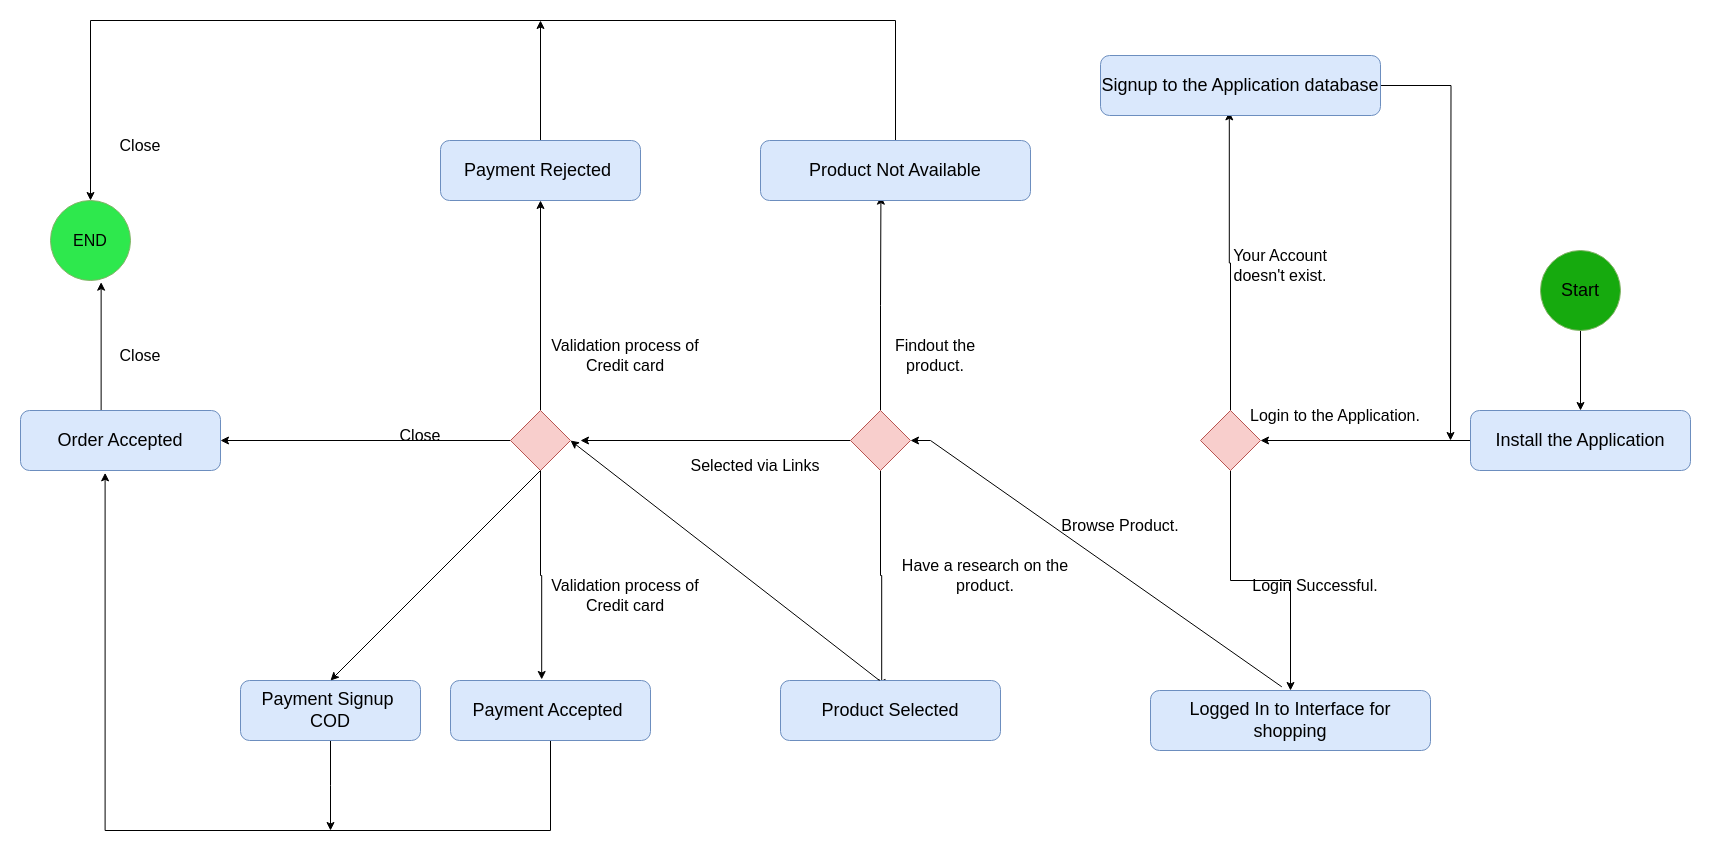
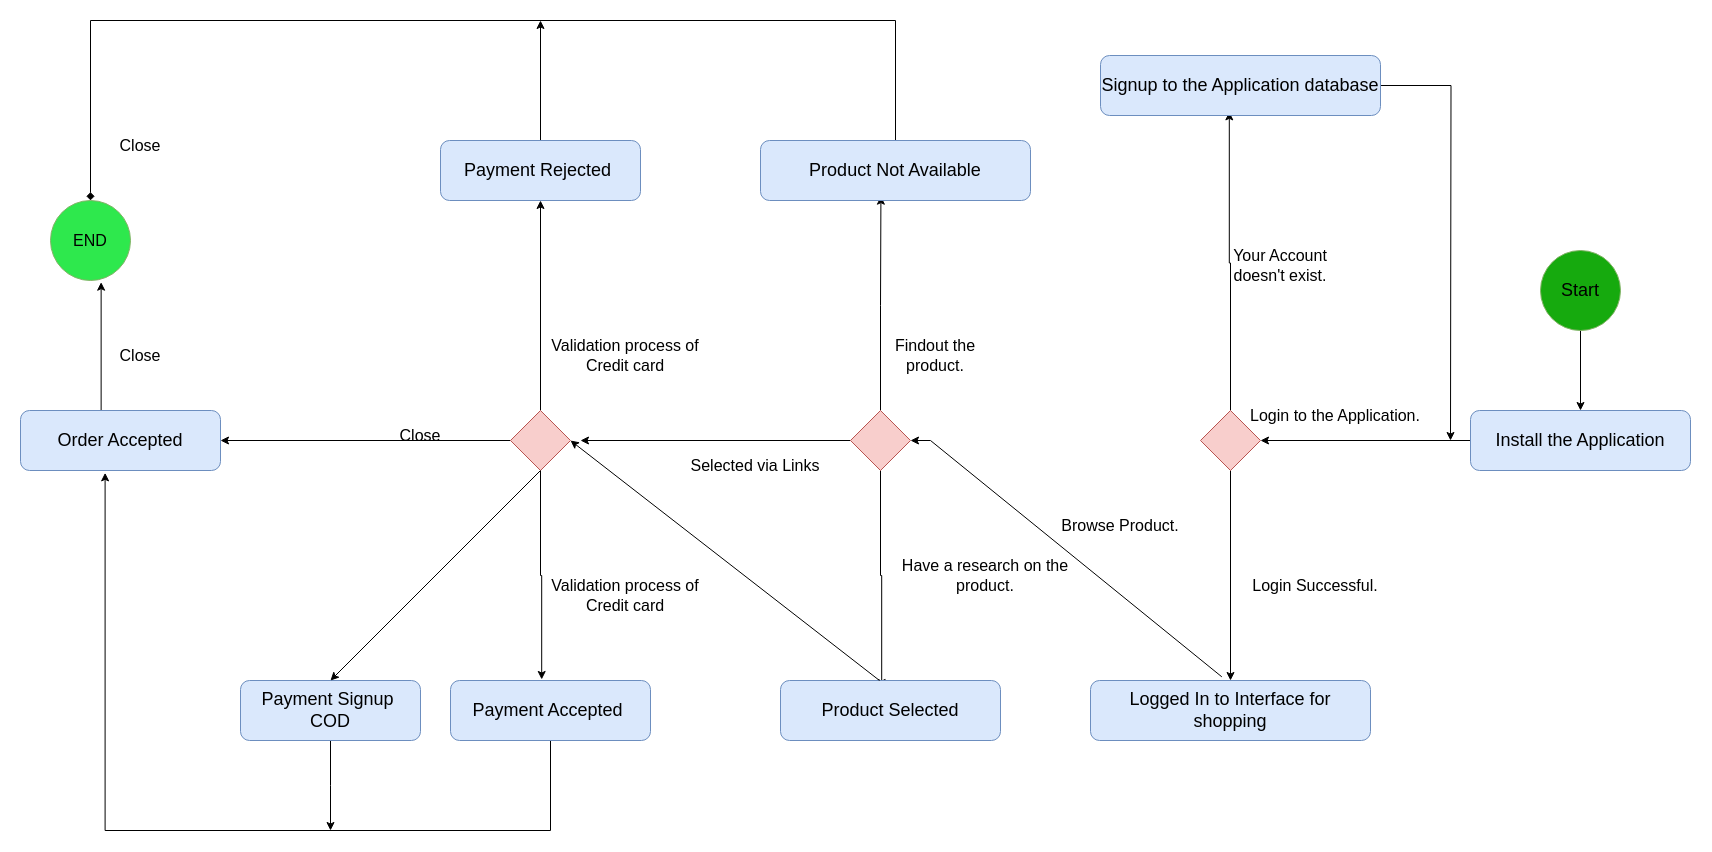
  <mxCell id="0" />
  <mxCell id="1" parent="0" />
  <mxCell id="2" style="edgeStyle=orthogonalEdgeStyle;rounded=0;orthogonalLoop=1;jettySize=auto;html=1;entryX=0.5;entryY=0;entryDx=0;entryDy=0;" edge="1" parent="1" source="3" target="5"><mxGeometry relative="1" as="geometry" /></mxCell>
  <mxCell id="3" value="&lt;font style=&quot;font-size: 18px;&quot;&gt;Start&lt;/font&gt;" style="ellipse;whiteSpace=wrap;html=1;aspect=fixed;fillColor=#16aa0e;strokeColor=#82b366;" vertex="1" parent="1"><mxGeometry x="1540" y="250" width="80" height="80" as="geometry" /></mxCell>
  <mxCell id="4" style="edgeStyle=orthogonalEdgeStyle;rounded=0;orthogonalLoop=1;jettySize=auto;html=1;entryX=1;entryY=0.5;entryDx=0;entryDy=0;" edge="1" parent="1" source="5" target="8"><mxGeometry relative="1" as="geometry" /></mxCell>
  <mxCell id="5" value="&lt;font style=&quot;font-size: 18px;&quot;&gt;Install the Application&lt;/font&gt;" style="rounded=1;whiteSpace=wrap;html=1;fillColor=#dae8fc;strokeColor=#6c8ebf;" vertex="1" parent="1"><mxGeometry x="1470" y="410" width="220" height="60" as="geometry" /></mxCell>
  <mxCell id="6" style="edgeStyle=orthogonalEdgeStyle;rounded=0;orthogonalLoop=1;jettySize=auto;html=1;" edge="1" parent="1" source="8" target="10"><mxGeometry relative="1" as="geometry" /></mxCell>
  <mxCell id="7" style="edgeStyle=orthogonalEdgeStyle;rounded=0;orthogonalLoop=1;jettySize=auto;html=1;entryX=0.46;entryY=0.939;entryDx=0;entryDy=0;entryPerimeter=0;" edge="1" parent="1" source="8" target="12"><mxGeometry relative="1" as="geometry" /></mxCell>
  <mxCell id="8" value="" style="rhombus;whiteSpace=wrap;html=1;fillColor=#f8cecc;strokeColor=#b85450;" vertex="1" parent="1"><mxGeometry x="1200" y="410" width="60" height="60" as="geometry" /></mxCell>
  <mxCell id="9" value="&lt;font style=&quot;font-size: 16px;&quot;&gt;Login to the Application.&lt;/font&gt;" style="text;html=1;strokeColor=none;fillColor=none;align=center;verticalAlign=middle;whiteSpace=wrap;rounded=0;" vertex="1" parent="1"><mxGeometry x="1240" y="400" width="190" height="30" as="geometry" /></mxCell>
- <mxCell id="10" value="&lt;font style=&quot;font-size: 18px;&quot;&gt;Logged In to Interface for shopping&lt;/font&gt;" style="rounded=1;whiteSpace=wrap;html=1;fillColor=#dae8fc;strokeColor=#6c8ebf;" vertex="1" parent="1"><mxGeometry x="1150" y="690" width="280" height="60" as="geometry" /></mxCell>
+ <mxCell id="10" value="&lt;font style=&quot;font-size: 18px;&quot;&gt;Logged In to Interface for shopping&lt;/font&gt;" style="rounded=1;whiteSpace=wrap;html=1;fillColor=#dae8fc;strokeColor=#6c8ebf;" vertex="1" parent="1"><mxGeometry x="1090" y="680" width="280" height="60" as="geometry" /></mxCell>
  <mxCell id="11" style="edgeStyle=orthogonalEdgeStyle;rounded=0;orthogonalLoop=1;jettySize=auto;html=1;" edge="1" parent="1" source="12"><mxGeometry relative="1" as="geometry"><mxPoint x="1450" y="440" as="targetPoint" /></mxGeometry></mxCell>
  <mxCell id="12" value="&lt;font style=&quot;font-size: 18px;&quot;&gt;Signup to the Application database&lt;/font&gt;" style="rounded=1;whiteSpace=wrap;html=1;fillColor=#dae8fc;strokeColor=#6c8ebf;" vertex="1" parent="1"><mxGeometry x="1100" y="55" width="280" height="60" as="geometry" /></mxCell>
  <mxCell id="13" value="&lt;font style=&quot;font-size: 16px;&quot;&gt;Login Successful.&lt;/font&gt;" style="text;html=1;strokeColor=none;fillColor=none;align=center;verticalAlign=middle;whiteSpace=wrap;rounded=0;" vertex="1" parent="1"><mxGeometry x="1240" y="570" width="150" height="30" as="geometry" /></mxCell>
  <mxCell id="14" value="&lt;font style=&quot;font-size: 16px;&quot;&gt;Your Account doesn't exist.&lt;/font&gt;" style="text;html=1;strokeColor=none;fillColor=none;align=center;verticalAlign=middle;whiteSpace=wrap;rounded=0;rotation=0;" vertex="1" parent="1"><mxGeometry x="1205" y="250" width="150" height="30" as="geometry" /></mxCell>
  <mxCell id="15" style="edgeStyle=orthogonalEdgeStyle;rounded=0;orthogonalLoop=1;jettySize=auto;html=1;entryX=0.46;entryY=0.117;entryDx=0;entryDy=0;entryPerimeter=0;" edge="1" parent="1" source="18" target="21"><mxGeometry relative="1" as="geometry" /></mxCell>
  <mxCell id="16" style="edgeStyle=orthogonalEdgeStyle;rounded=0;orthogonalLoop=1;jettySize=auto;html=1;entryX=0.446;entryY=0.928;entryDx=0;entryDy=0;entryPerimeter=0;" edge="1" parent="1" source="18" target="23"><mxGeometry relative="1" as="geometry" /></mxCell>
  <mxCell id="17" style="edgeStyle=orthogonalEdgeStyle;rounded=0;orthogonalLoop=1;jettySize=auto;html=1;" edge="1" parent="1" source="18"><mxGeometry relative="1" as="geometry"><mxPoint x="580" y="440" as="targetPoint" /></mxGeometry></mxCell>
  <mxCell id="18" value="" style="rhombus;whiteSpace=wrap;html=1;fillColor=#f8cecc;strokeColor=#b85450;" vertex="1" parent="1"><mxGeometry x="850" y="410" width="60" height="60" as="geometry" /></mxCell>
  <mxCell id="19" value="" style="endArrow=classic;html=1;rounded=0;exitX=0.469;exitY=-0.061;exitDx=0;exitDy=0;exitPerimeter=0;entryX=1;entryY=0.5;entryDx=0;entryDy=0;" edge="1" parent="1" source="10" target="18"><mxGeometry width="50" height="50" relative="1" as="geometry"><mxPoint x="1140" y="470" as="sourcePoint" /><mxPoint y="450" as="targetPoint" x="930" /><Array as="points"><mxPoint y="440" x="930" /></Array></mxGeometry></mxCell>
  <mxCell id="20" value="&lt;font style=&quot;font-size: 16px;&quot;&gt;Browse Product.&lt;/font&gt;" style="text;html=1;strokeColor=none;fillColor=none;align=center;verticalAlign=middle;whiteSpace=wrap;rounded=0;" vertex="1" parent="1"><mxGeometry x="1030" y="510" width="180" height="30" as="geometry" /></mxCell>
  <mxCell id="21" value="&lt;font style=&quot;font-size: 18px;&quot;&gt;Product Selected&lt;/font&gt;" style="rounded=1;whiteSpace=wrap;html=1;fillColor=#dae8fc;strokeColor=#6c8ebf;" vertex="1" parent="1"><mxGeometry x="780" y="680" width="220" height="60" as="geometry" /></mxCell>
- <mxCell id="22" style="edgeStyle=orthogonalEdgeStyle;rounded=0;orthogonalLoop=1;jettySize=auto;html=1;entryX=0.5;entryY=0;entryDx=0;entryDy=0;" edge="1" parent="1" source="23" target="24"><mxGeometry relative="1" as="geometry"><Array as="points"><mxPoint x="895" y="20" /><mxPoint x="90" y="20" /></Array></mxGeometry></mxCell>
+ <mxCell id="22" style="edgeStyle=orthogonalEdgeStyle;rounded=0;orthogonalLoop=1;jettySize=auto;html=1;entryX=0.5;entryY=0;entryDx=0;entryDy=0;endArrow=diamond;" edge="1" parent="1" source="23" target="24"><mxGeometry relative="1" as="geometry"><Array as="points"><mxPoint x="895" y="20" /><mxPoint x="90" y="20" /></Array></mxGeometry></mxCell>
  <mxCell id="23" value="&lt;font style=&quot;font-size: 18px;&quot;&gt;Product Not Available&lt;/font&gt;" style="rounded=1;whiteSpace=wrap;html=1;fillColor=#dae8fc;strokeColor=#6c8ebf;" vertex="1" parent="1"><mxGeometry x="760" y="140" width="270" height="60" as="geometry" /></mxCell>
  <mxCell id="24" value="&lt;font style=&quot;font-size: 16px;&quot;&gt;END&lt;/font&gt;" style="ellipse;whiteSpace=wrap;html=1;aspect=fixed;fillColor=#2EE84D;strokeColor=#82b366;" vertex="1" parent="1"><mxGeometry x="50" y="200" width="80" height="80" as="geometry" /></mxCell>
  <mxCell id="25" value="&lt;font style=&quot;font-size: 16px;&quot;&gt;Have a research on the product.&lt;/font&gt;" style="text;html=1;strokeColor=none;fillColor=none;align=center;verticalAlign=middle;whiteSpace=wrap;rounded=0;" vertex="1" parent="1"><mxGeometry x="900" y="560" width="170" height="30" as="geometry" /></mxCell>
  <mxCell id="26" value="&lt;font style=&quot;font-size: 16px;&quot;&gt;Findout the product.&lt;/font&gt;" style="text;html=1;strokeColor=none;fillColor=none;align=center;verticalAlign=middle;whiteSpace=wrap;rounded=0;" vertex="1" parent="1"><mxGeometry x="870" y="340" width="130" height="30" as="geometry" /></mxCell>
  <mxCell id="27" style="edgeStyle=orthogonalEdgeStyle;rounded=0;orthogonalLoop=1;jettySize=auto;html=1;entryX=0.456;entryY=-0.017;entryDx=0;entryDy=0;entryPerimeter=0;" edge="1" parent="1" source="30" target="34"><mxGeometry relative="1" as="geometry" /></mxCell>
  <mxCell id="28" style="edgeStyle=orthogonalEdgeStyle;rounded=0;orthogonalLoop=1;jettySize=auto;html=1;entryX=0.5;entryY=1;entryDx=0;entryDy=0;" edge="1" parent="1" source="30" target="39"><mxGeometry relative="1" as="geometry" /></mxCell>
  <mxCell id="29" style="edgeStyle=orthogonalEdgeStyle;rounded=0;orthogonalLoop=1;jettySize=auto;html=1;" edge="1" parent="1" source="30" target="43"><mxGeometry relative="1" as="geometry" /></mxCell>
  <mxCell id="30" value="" style="rhombus;whiteSpace=wrap;html=1;fillColor=#f8cecc;strokeColor=#b85450;" vertex="1" parent="1"><mxGeometry x="510" y="410" width="60" height="60" as="geometry" /></mxCell>
  <mxCell id="31" value="" style="endArrow=classic;html=1;rounded=0;" edge="1" parent="1"><mxGeometry width="50" height="50" relative="1" as="geometry"><mxPoint x="879" y="680" as="sourcePoint" /><mxPoint x="570" y="440" as="targetPoint" /></mxGeometry></mxCell>
  <mxCell id="32" value="&lt;font style=&quot;font-size: 16px;&quot;&gt;Selected via Links&lt;/font&gt;" style="text;html=1;strokeColor=none;fillColor=none;align=center;verticalAlign=middle;whiteSpace=wrap;rounded=0;" vertex="1" parent="1"><mxGeometry x="680" y="450" width="150" height="30" as="geometry" /></mxCell>
  <mxCell id="33" style="edgeStyle=orthogonalEdgeStyle;rounded=0;orthogonalLoop=1;jettySize=auto;html=1;entryX=0.423;entryY=1.039;entryDx=0;entryDy=0;entryPerimeter=0;" edge="1" parent="1" source="34" target="43"><mxGeometry relative="1" as="geometry"><Array as="points"><mxPoint x="550" y="830" /><mxPoint x="105" y="830" /></Array></mxGeometry></mxCell>
  <mxCell id="34" value="&lt;font style=&quot;font-size: 18px;&quot;&gt;Payment Accepted&amp;nbsp;&lt;/font&gt;" style="rounded=1;whiteSpace=wrap;html=1;fillColor=#dae8fc;strokeColor=#6c8ebf;" vertex="1" parent="1"><mxGeometry x="450" y="680" width="200" height="60" as="geometry" /></mxCell>
  <mxCell id="35" style="edgeStyle=orthogonalEdgeStyle;rounded=0;orthogonalLoop=1;jettySize=auto;html=1;" edge="1" parent="1" source="36"><mxGeometry relative="1" as="geometry"><mxPoint x="330" y="830" as="targetPoint" /></mxGeometry></mxCell>
  <mxCell id="36" value="&lt;font style=&quot;font-size: 18px;&quot;&gt;Payment Signup&amp;nbsp; COD&lt;/font&gt;" style="rounded=1;whiteSpace=wrap;html=1;fillColor=#dae8fc;strokeColor=#6c8ebf;" vertex="1" parent="1"><mxGeometry x="240" y="680" width="180" height="60" as="geometry" /></mxCell>
  <mxCell id="37" value="" style="endArrow=classic;html=1;rounded=0;entryX=0.5;entryY=0;entryDx=0;entryDy=0;exitX=0.5;exitY=1;exitDx=0;exitDy=0;" edge="1" parent="1" source="30" target="36"><mxGeometry width="50" height="50" relative="1" as="geometry"><mxPoint x="240" y="550" as="sourcePoint" /><mxPoint x="290" y="500" as="targetPoint" /></mxGeometry></mxCell>
  <mxCell id="38" style="edgeStyle=orthogonalEdgeStyle;rounded=0;orthogonalLoop=1;jettySize=auto;html=1;" edge="1" parent="1" source="39"><mxGeometry relative="1" as="geometry"><mxPoint x="540" y="20" as="targetPoint" /></mxGeometry></mxCell>
  <mxCell id="39" value="&lt;font style=&quot;font-size: 18px;&quot;&gt;Payment Rejected&amp;nbsp;&lt;/font&gt;" style="rounded=1;whiteSpace=wrap;html=1;fillColor=#dae8fc;strokeColor=#6c8ebf;" vertex="1" parent="1"><mxGeometry x="440" y="140" width="200" height="60" as="geometry" /></mxCell>
  <mxCell id="40" value="&lt;font style=&quot;font-size: 16px;&quot;&gt;Validation process of Credit card&lt;/font&gt;" style="text;html=1;strokeColor=none;fillColor=none;align=center;verticalAlign=middle;whiteSpace=wrap;rounded=0;" vertex="1" parent="1"><mxGeometry x="540" y="580" width="170" height="30" as="geometry" /></mxCell>
  <mxCell id="41" value="&lt;font style=&quot;font-size: 16px;&quot;&gt;Validation process of Credit card&lt;/font&gt;" style="text;html=1;strokeColor=none;fillColor=none;align=center;verticalAlign=middle;whiteSpace=wrap;rounded=0;" vertex="1" parent="1"><mxGeometry x="540" y="340" width="170" height="30" as="geometry" /></mxCell>
  <mxCell id="42" style="edgeStyle=orthogonalEdgeStyle;rounded=0;orthogonalLoop=1;jettySize=auto;html=1;entryX=0.633;entryY=1.021;entryDx=0;entryDy=0;entryPerimeter=0;" edge="1" parent="1" source="43" target="24"><mxGeometry relative="1" as="geometry"><Array as="points"><mxPoint x="100" y="282" /></Array></mxGeometry></mxCell>
  <mxCell id="43" value="&lt;font style=&quot;font-size: 18px;&quot;&gt;Order Accepted&lt;/font&gt;" style="rounded=1;whiteSpace=wrap;html=1;fillColor=#dae8fc;strokeColor=#6c8ebf;" vertex="1" parent="1"><mxGeometry x="20" y="410" width="200" height="60" as="geometry" /></mxCell>
  <mxCell id="44" value="&lt;font style=&quot;font-size: 16px;&quot;&gt;Close&lt;/font&gt;" style="text;html=1;strokeColor=none;fillColor=none;align=center;verticalAlign=middle;whiteSpace=wrap;rounded=0;" vertex="1" parent="1"><mxGeometry x="110" y="340" width="60" height="30" as="geometry" /></mxCell>
  <mxCell id="45" value="&lt;font style=&quot;font-size: 16px;&quot;&gt;Close&lt;/font&gt;" style="text;html=1;strokeColor=none;fillColor=none;align=center;verticalAlign=middle;whiteSpace=wrap;rounded=0;" vertex="1" parent="1"><mxGeometry x="390" y="420" width="60" height="30" as="geometry" /></mxCell>
  <mxCell id="46" value="&lt;font style=&quot;font-size: 16px;&quot;&gt;Close&lt;/font&gt;" style="text;html=1;strokeColor=none;fillColor=none;align=center;verticalAlign=middle;whiteSpace=wrap;rounded=0;" vertex="1" parent="1"><mxGeometry x="110" y="130" width="60" height="30" as="geometry" /></mxCell>
